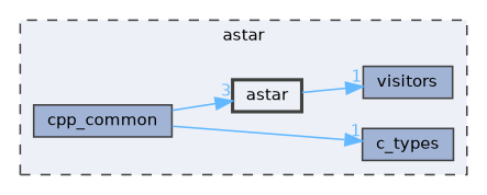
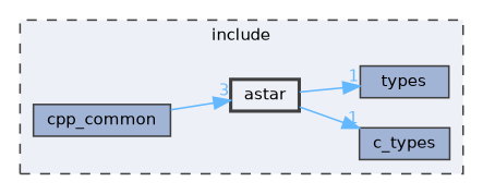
  digraph {
    compound=true
    rankdir=LR
    node [color=grey25 fillcolor="#a2b4d6" fontname=Helvetica fontsize=10 shape=box style=filled]
    edge [color=steelblue1 fontcolor=steelblue1 fontname=Helvetica fontsize=10 headlabel=1 labeldistance=1.5 labelfontname=Helvetica labelfontsize=10]
-   n1 [height=0.2 label=visitors width=0.4]
+   n1 [height=0.2 label=types width=0.4]
    n2 [height=0.2 label=c_types width=0.4]
    n3 [height=0.2 label=cpp_common width=0.4]
    n4 [fillcolor="#edf0f7" height=0.2 label=astar style="filled,bold" width=0.4]
    subgraph cluster_1 {
      bgcolor="#edf0f7"
      fontname=Helvetica
      fontsize=10
-     label=astar
+     label=include
      pencolor=grey25
      style="filled,dashed"
      n1
      n2
      n3
      n4
    }
    n3 -> n4 [headlabel=3]
    n4 -> n1
-   n3 -> n2
+   n4 -> n2
  }
